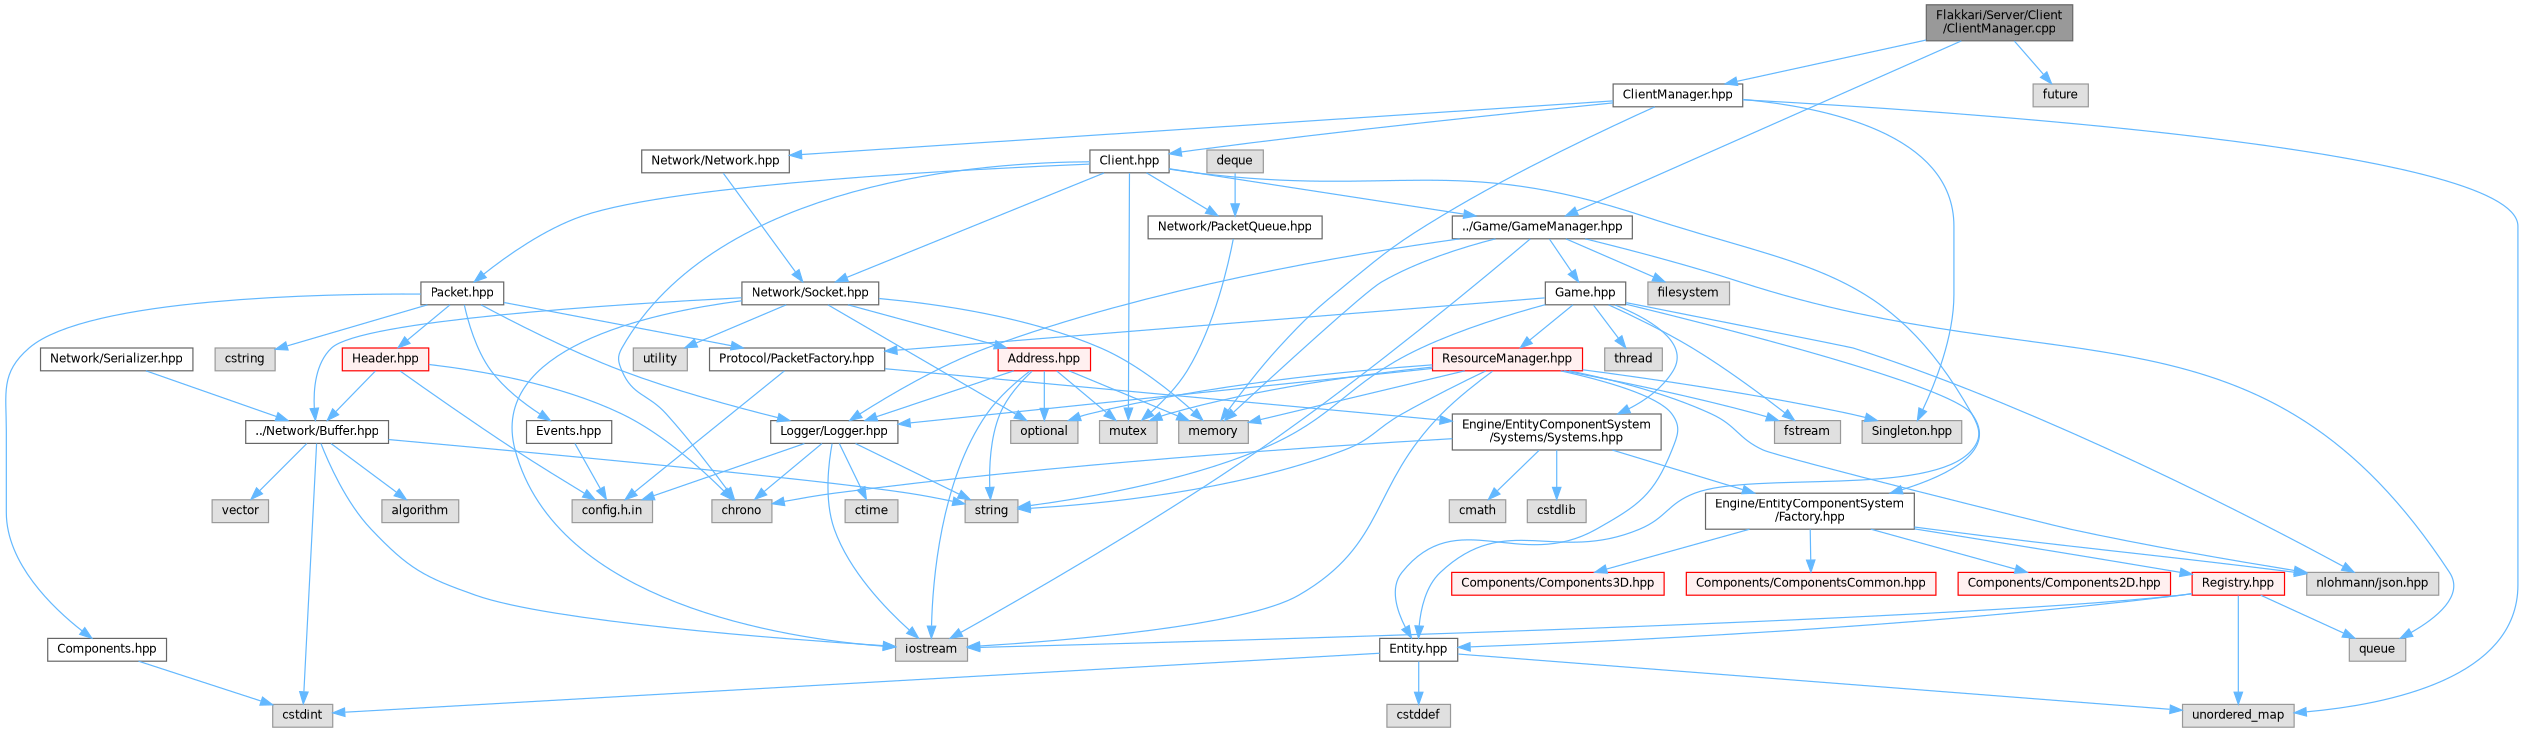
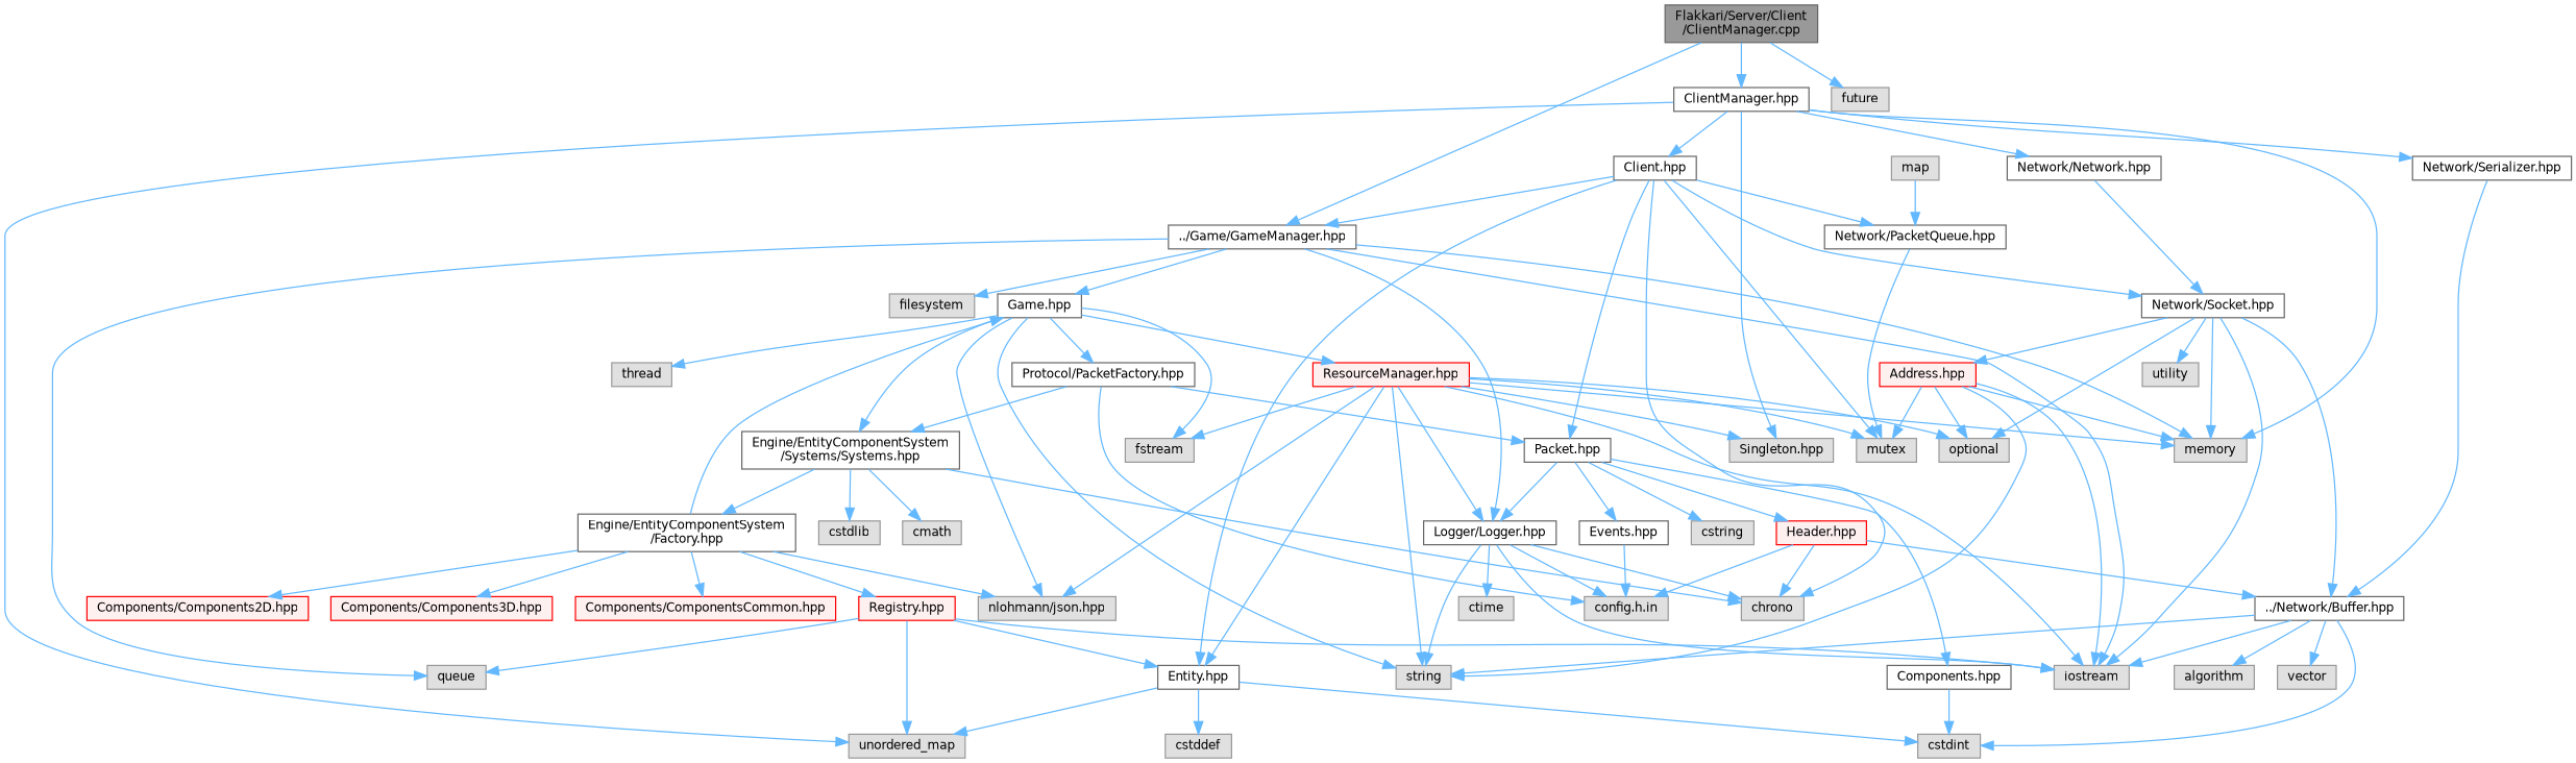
  digraph {
    node [color=grey60 fillcolor="#E0E0E0" fontname=Helvetica fontsize=10 shape=box style=filled]
    edge [color=steelblue1 fontname=Helvetica fontsize=10 labelfontname=Helvetica labelfontsize=10 style=solid]
    n1 [color=gray40 fillcolor=grey60 fontcolor=black height=0.2 label="Flakkari/Server/Client\l/ClientManager.cpp" width=0.4]
    n2 [color=grey40 fillcolor=white height=0.2 label="ClientManager.hpp" width=0.4]
    n3 [color=grey40 fillcolor=white height=0.2 label="../Game/GameManager.hpp" width=0.4]
    n4 [height=0.2 label=future width=0.4]
    n5 [color=grey40 fillcolor=white height=0.2 label="Client.hpp" width=0.4]
    n6 [height=0.2 label=memory width=0.4]
    n7 [height=0.2 label=unordered_map width=0.4]
    n8 [height=0.2 label="Singleton.hpp" width=0.4]
    n9 [color=grey40 fillcolor=white height=0.2 label="Network/Network.hpp" width=0.4]
    n10 [color=grey40 fillcolor=white height=0.2 label="Network/Serializer.hpp" width=0.4]
    n11 [height=0.2 label=filesystem width=0.4]
    n12 [height=0.2 label=iostream width=0.4]
    n13 [height=0.2 label=queue width=0.4]
    n14 [color=grey40 fillcolor=white height=0.2 label="Game.hpp" width=0.4]
    n15 [color=grey40 fillcolor=white height=0.2 label="Logger/Logger.hpp" width=0.4]
    n16 [height=0.2 label=mutex width=0.4]
    n17 [height=0.2 label=chrono width=0.4]
    n18 [color=grey40 fillcolor=white height=0.2 label="Entity.hpp" width=0.4]
    n19 [color=grey40 fillcolor=white height=0.2 label="Packet.hpp" width=0.4]
    n20 [color=grey40 fillcolor=white height=0.2 label="Network/PacketQueue.hpp" width=0.4]
    n21 [color=grey40 fillcolor=white height=0.2 label="Network/Socket.hpp" width=0.4]
    n22 [color=grey40 fillcolor=white height=0.2 label="../Network/Buffer.hpp" width=0.4]
    n23 [height=0.2 label=cstddef width=0.4]
    n24 [height=0.2 label=cstdint width=0.4]
    n25 [color=grey40 fillcolor=white height=0.2 label="Components.hpp" width=0.4]
    n26 [color=grey40 fillcolor=white height=0.2 label="Events.hpp" width=0.4]
    n27 [color=red fillcolor="#FFF0F0" height=0.2 label="Header.hpp" width=0.4]
    n28 [height=0.2 label=cstring width=0.4]
    n29 [height=0.2 label=optional width=0.4]
    n30 [color=red fillcolor="#FFF0F0" height=0.2 label="Address.hpp" width=0.4]
    n31 [height=0.2 label=utility width=0.4]
    n32 [height=0.2 label=fstream width=0.4]
    n33 [height=0.2 label="nlohmann/json.hpp" width=0.4]
    n34 [height=0.2 label=string width=0.4]
    n35 [height=0.2 label=thread width=0.4]
    n36 [color=grey40 fillcolor=white height=0.2 label="Engine/EntityComponentSystem\l/Factory.hpp" width=0.4]
    n37 [color=grey40 fillcolor=white height=0.2 label="Engine/EntityComponentSystem\l/Systems/Systems.hpp" width=0.4]
    n38 [color=grey40 fillcolor=white height=0.2 label="Protocol/PacketFactory.hpp" width=0.4]
    n39 [color=red fillcolor="#FFF0F0" height=0.2 label="ResourceManager.hpp" width=0.4]
    n40 [height=0.2 label="config.h.in" width=0.4]
    n41 [height=0.2 label=ctime width=0.4]
    n42 [color=red fillcolor="#FFF0F0" height=0.2 label="Registry.hpp" width=0.4]
    n43 [color=red fillcolor="#FFF0F0" height=0.2 label="Components/Components2D.hpp" width=0.4]
    n44 [color=red fillcolor="#FFF0F0" height=0.2 label="Components/Components3D.hpp" width=0.4]
    n45 [color=red fillcolor="#FFF0F0" height=0.2 label="Components/ComponentsCommon.hpp" width=0.4]
    n46 [height=0.2 label=cmath width=0.4]
    n47 [height=0.2 label=cstdlib width=0.4]
    n48 [height=0.2 label=algorithm width=0.4]
    n49 [height=0.2 label=vector width=0.4]
-   n50 [height=0.2 label=deque width=0.4]
+   n50 [height=0.2 label=map width=0.4]
    n1 -> n2
    n1 -> n3
    n1 -> n4
    n2 -> n5
    n2 -> n6
    n2 -> n7
    n2 -> n8
    n2 -> n9
+   n2 -> n10
    n3 -> n6
    n3 -> n11
    n3 -> n12
    n3 -> n13
    n3 -> n14
    n3 -> n15
    n5 -> n3
    n5 -> n16
    n5 -> n17
    n5 -> n18
    n5 -> n19
    n5 -> n20
    n5 -> n21
    n9 -> n21
    n10 -> n22
    n14 -> n32
    n14 -> n33
    n14 -> n34
    n14 -> n35
-   n14 -> n36
+   n36 -> n14
    n14 -> n37
    n14 -> n38
    n14 -> n39
    n15 -> n12
    n15 -> n17
    n15 -> n34
    n15 -> n40
    n15 -> n41
    n18 -> n7
    n18 -> n23
    n18 -> n24
    n19 -> n15
    n19 -> n25
    n19 -> n26
    n19 -> n27
    n19 -> n28
    n20 -> n16
    n21 -> n6
    n21 -> n12
    n21 -> n22
    n21 -> n29
    n21 -> n30
    n21 -> n31
    n22 -> n12
    n22 -> n24
    n22 -> n34
    n22 -> n48
    n22 -> n49
    n25 -> n24
    n26 -> n40
    n27 -> n17
    n27 -> n22
    n27 -> n40
    n30 -> n6
    n30 -> n12
-   n30 -> n15
    n30 -> n16
    n30 -> n29
    n30 -> n34
    n36 -> n33
    n36 -> n42
    n36 -> n43
    n36 -> n44
    n36 -> n45
    n37 -> n17
    n37 -> n36
    n37 -> n46
    n37 -> n47
-   n19 -> n38
+   n38 -> n19
    n38 -> n37
    n38 -> n40
    n39 -> n6
    n39 -> n8
    n39 -> n12
    n39 -> n15
    n39 -> n16
    n39 -> n18
    n39 -> n29
    n39 -> n32
    n39 -> n33
    n39 -> n34
    n42 -> n7
    n42 -> n12
    n42 -> n13
    n42 -> n18
    n50 -> n20
  }
